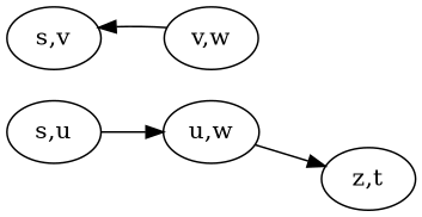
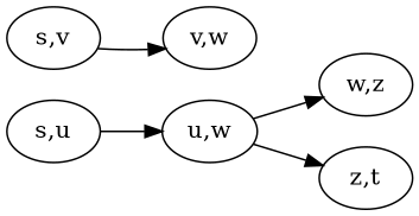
  digraph {
    rankdir=LR
    "s,u"
    "s,v"
    "v,w"
    "u,w"
+   "w,z"
    "z,t"
    subgraph sub_1 {
      rank=same
      "s,u"
      "s,v"
    }
    subgraph sub_2 {
      rank=same
      "v,w"
      "u,w"
    }
    "s,u" -> "u,w"
-   "v,w" -> "s,v"
+   "s,v" -> "v,w"
+   "u,w" -> "w,z"
    "u,w" -> "z,t"
  }
